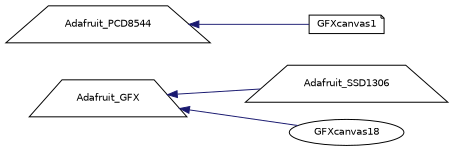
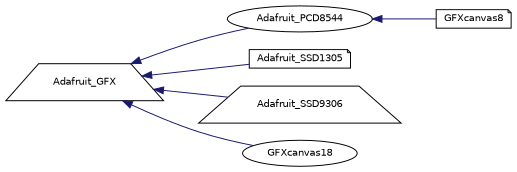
  digraph {
    rankdir=LR
    node [color=black fillcolor=white fontname=Helvetica fontsize=10 shape=trapezium style=filled]
    edge [color=midnightblue dir=back fontname=Helvetica fontsize=10 labelfontname=Helvetica labelfontsize=10 style=solid]
    n1 [height=0.2 label=Adafruit_GFX width=0.4]
-   n2 [height=0.2 label=Adafruit_PCD8544 width=0.4]
-   n4 [height=0.2 label=Adafruit_SSD1306 width=0.4]
+   n2 [height=0.2 label=Adafruit_PCD8544 shape=ellipse width=0.4]
+   n3 [height=0.2 label=Adafruit_SSD1305 shape=note width=0.4]
+   n4 [height=0.2 label=Adafruit_SSD9306 width=0.4]
    n5 [height=0.2 label=GFXcanvas18 shape=ellipse width=0.4]
-   n6 [height=0.2 label=GFXcanvas1 shape=note width=0.4]
+   n6 [height=0.2 label=GFXcanvas8 shape=note width=0.4]
+   n1 -> n2
+   n1 -> n3
    n1 -> n4
    n1 -> n5
    n2 -> n6
  }
